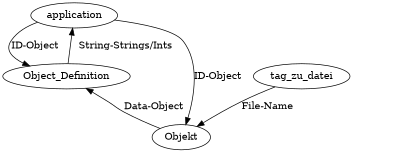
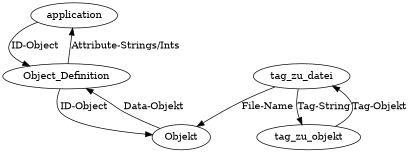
  digraph {
    application
    Object_Definition
    Objekt
    tag_zu_datei
+   tag_zu_objekt
    application -> Object_Definition [label="ID-Object"]
-   Object_Definition -> application [label="String-Strings/Ints"]
-   application -> Objekt [label="ID-Object"]
-   Objekt -> Object_Definition [label="Data-Object"]
+   Object_Definition -> application [label="Attribute-Strings/Ints"]
+   Object_Definition -> Objekt [label="ID-Object"]
+   Objekt -> Object_Definition [label="Data-Objekt"]
    tag_zu_datei -> Objekt [label="File-Name"]
+   tag_zu_datei -> tag_zu_objekt [label="Tag-String"]
+   tag_zu_objekt -> tag_zu_datei [label="Tag-Objekt"]
  }
